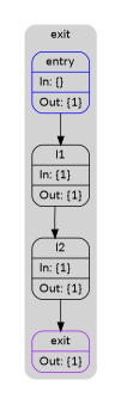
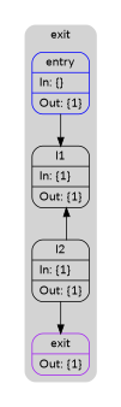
  digraph {
    compound=true
    fontname=Lato
    node [color=black fontname=Lato shape=Mrecord]
    edge [fontname=Lato]
    n1 [color=blue label="{entry|In: \{\}\l|Out: \{1\}\l}"]
    n2 [label="{l1|In: \{1\}\l|Out: \{1\}\l}"]
    n3 [label="{l2|In: \{1\}\l|Out: \{1\}\l}"]
    n4 [color=purple label="{exit|Out: \{1\}\l}"]
    subgraph cluster_1 {
      peripheries=0
      subgraph cluster_2 {
        peripheries=0
        subgraph cluster_3 {
          bgcolor=lightgray
          color=darkgray
          label=exit
          peripheries=0
          style=rounded
          n1
          n2
          n3
          n4
        }
      }
    }
    n1 -> n2
-   n2 -> n3
+   n3 -> n2
    n3 -> n4 [color=black]
  }
